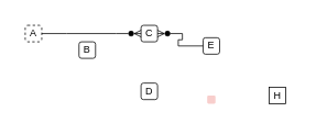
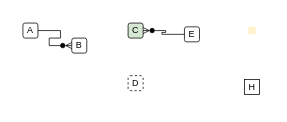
  <mxCell id="0" />
  <mxCell id="1" parent="0" />
  <mxCell style="verticalAlign=top;aspect=fixed;align=center;spacingLeft=5;spacingRight=5;spacingBottom=5;strokeColor=none;" id="2" parent="1" value=" " vertex="1"><mxGeometry as="geometry" width="340" height="120" x="20" y="20" /></mxCell>
  <mxCell style="verticalAlign=top;aspect=fixed;align=center;spacingLeft=5;spacingRight=5;spacingBottom=5;noLabel=1;opacity=0;" id="3" parent="2" value="Column" vertex="1"><mxGeometry as="geometry" width="90" height="100" x="10" y="10" /></mxCell>
- <mxCell style="rounded=1;whiteSpace=wrap;verticalAlign=middle;align=center;dashed=1;" id="4" parent="3" value="A" vertex="1"><mxGeometry width="20" height="20" as="geometry" x="0" y="0" /></mxCell>
+ <mxCell style="rounded=1;whiteSpace=wrap;verticalAlign=middle;align=center;" id="4" parent="3" value="A" vertex="1"><mxGeometry width="20" height="20" as="geometry" x="0" y="0" /></mxCell>
  <mxCell style="rounded=1;whiteSpace=wrap;verticalAlign=middle;align=center;" id="5" parent="3" value="B" vertex="1"><mxGeometry x="65" y="20" width="20" height="20" as="geometry" /></mxCell>
  <mxCell style="verticalAlign=top;aspect=fixed;align=center;spacingLeft=5;spacingRight=5;spacingBottom=5;noLabel=1;opacity=0;" id="6" parent="2" value="Row" vertex="1"><mxGeometry as="geometry" width="20" height="100" x="150" y="10" /></mxCell>
- <mxCell style="rounded=1;whiteSpace=wrap;verticalAlign=middle;align=center;" id="7" parent="6" value="C" vertex="1"><mxGeometry width="20" height="20" as="geometry" x="0" y="0" /></mxCell>
- <mxCell style="rounded=1;whiteSpace=wrap;verticalAlign=middle;align=center;" id="8" parent="6" value="D" vertex="1"><mxGeometry width="20" height="20" as="geometry" x="0" y="70" /></mxCell>
+ <mxCell style="rounded=1;whiteSpace=wrap;verticalAlign=middle;align=center;fillColor=#d5e8d4;" id="7" parent="6" value="C" vertex="1"><mxGeometry width="20" height="20" as="geometry" x="0" y="0" /></mxCell>
+ <mxCell style="rounded=1;whiteSpace=wrap;verticalAlign=middle;align=center;dashed=1;" id="8" parent="6" value="D" vertex="1"><mxGeometry width="20" height="20" as="geometry" x="0" y="70" /></mxCell>
  <mxCell style="verticalAlign=top;aspect=fixed;align=center;spacingLeft=5;spacingRight=5;spacingBottom=5;noLabel=1;opacity=0;" id="9" parent="2" value="Column" vertex="1"><mxGeometry as="geometry" width="110" height="100" x="220" y="10" /></mxCell>
  <mxCell style="verticalAlign=top;aspect=fixed;align=center;spacingLeft=5;spacingRight=5;spacingBottom=5;noLabel=1;opacity=0;" id="10" parent="9" value="Row" vertex="1"><mxGeometry width="30" height="100" as="geometry" x="0" y="0" /></mxCell>
- <mxCell style="rounded=1;whiteSpace=wrap;verticalAlign=middle;align=center;" id="11" parent="10" value="E" vertex="1"><mxGeometry x="5" y="15" width="20" height="20" as="geometry" /></mxCell>
- <mxCell style="rounded=1;whiteSpace=wrap;verticalAlign=middle;align=center;strokeColor=transparent;fontColor=transparent;fillColor=#f8cecc;" id="12" parent="10" value="F" vertex="1"><mxGeometry width="10" height="10" as="geometry" x="10" y="85" /></mxCell>
+ <mxCell style="rounded=1;whiteSpace=wrap;verticalAlign=middle;align=center;" id="11" parent="10" value="E" vertex="1"><mxGeometry width="20" height="20" as="geometry" x="5" y="5" /></mxCell>
+ <mxCell style="rounded=1;whiteSpace=wrap;verticalAlign=middle;align=center;strokeColor=transparent;fontColor=transparent;" id="12" parent="10" value="F" vertex="1"><mxGeometry width="10" height="10" as="geometry" x="10" y="85" /></mxCell>
  <mxCell style="verticalAlign=top;aspect=fixed;align=center;spacingLeft=5;spacingRight=5;spacingBottom=5;noLabel=1;opacity=0;" id="13" parent="9" value="Row" vertex="1"><mxGeometry width="30" height="100" as="geometry" x="80" y="0" /></mxCell>
- <mxCell style="rounded=1;whiteSpace=wrap;verticalAlign=middle;align=center;strokeColor=transparent;fontColor=transparent;" id="14" parent="13" value="G" vertex="1"><mxGeometry width="10" height="10" as="geometry" x="10" y="5" /></mxCell>
+ <mxCell style="rounded=1;whiteSpace=wrap;verticalAlign=middle;align=center;strokeColor=transparent;fontColor=transparent;fillColor=#fff2cc;" id="14" parent="13" value="G" vertex="1"><mxGeometry width="10" height="10" as="geometry" x="10" y="5" /></mxCell>
  <mxCell style="whiteSpace=wrap;verticalAlign=middle;align=center;rounded=0;" id="15" parent="13" value="H" vertex="1"><mxGeometry width="20" height="20" as="geometry" x="5" y="75" /></mxCell>
- <mxCell id="16" source="4" target="7" parent="1" edge="1" style="edgeStyle=entityRelationEdgeStyle;fontSize=12;html=1;endArrow=manyOptional;endFill=1;startArrow=none;rounded=0;startFill=0;"><mxGeometry relative="1" as="geometry" /></mxCell>
+ <mxCell id="16" source="4" target="5" parent="1" edge="1" style="edgeStyle=entityRelationEdgeStyle;fontSize=12;html=1;endArrow=manyOptional;endFill=1;startArrow=none;rounded=0;startFill=0;"><mxGeometry relative="1" as="geometry" /></mxCell>
  <mxCell id="17" source="11" target="7" parent="1" edge="1" style="edgeStyle=entityRelationEdgeStyle;fontSize=12;html=1;endArrow=manyOptional;endFill=1;startArrow=none;rounded=0;startFill=0;"><mxGeometry relative="1" as="geometry" /></mxCell>
